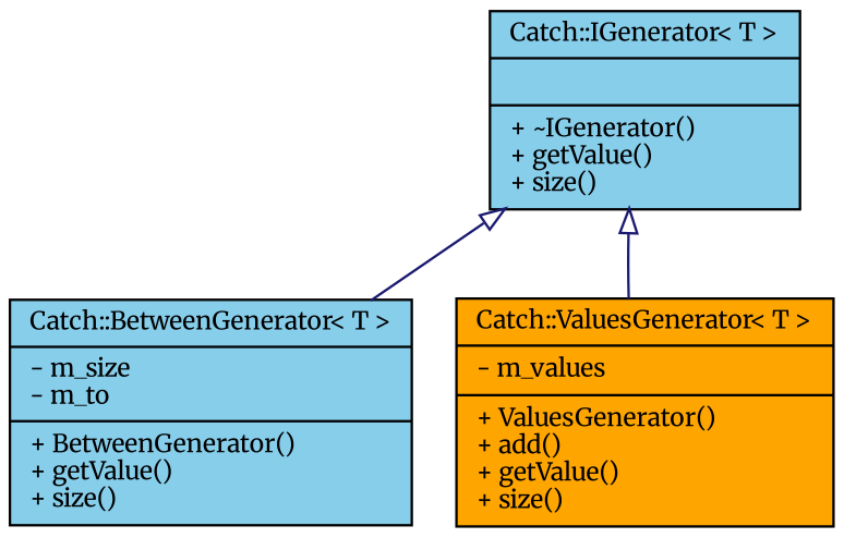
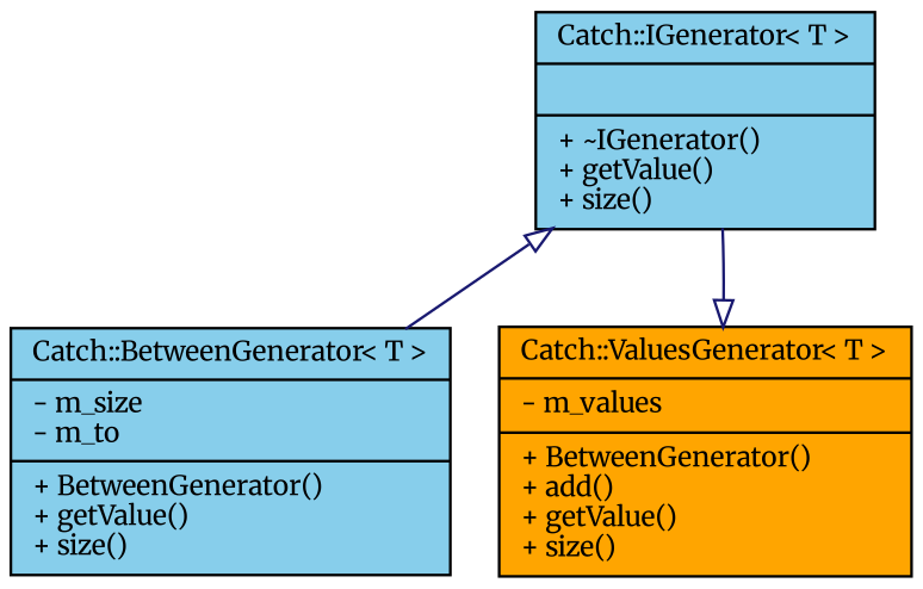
  digraph {
    fontname=Merriweather
    node [color=black fillcolor=skyblue fontname=Merriweather fontsize=10 shape=record style=filled]
    edge [arrowtail=onormal color=midnightblue dir=back fontname=Merriweather fontsize=10 labelfontname=Helvetica labelfontsize=10 style=solid]
    n1 [fontcolor=black height=0.2 label="{Catch::IGenerator\< T \>\n||+ ~IGenerator()\l+ getValue()\l+ size()\l}" width=0.4]
    n2 [height=0.2 label="{Catch::BetweenGenerator\< T \>\n|- m_size\l- m_to\l|+ BetweenGenerator()\l+ getValue()\l+ size()\l}" width=0.4]
-   n3 [fillcolor=orange height=0.2 label="{Catch::ValuesGenerator\< T \>\n|- m_values\l|+ ValuesGenerator()\l+ add()\l+ getValue()\l+ size()\l}" width=0.4]
+   n3 [fillcolor=orange height=0.2 label="{Catch::ValuesGenerator\< T \>\n|- m_values\l|+ BetweenGenerator()\l+ add()\l+ getValue()\l+ size()\l}" width=0.4]
    n1 -> n2
-   n1 -> n3
+   n3 -> n1
  }
